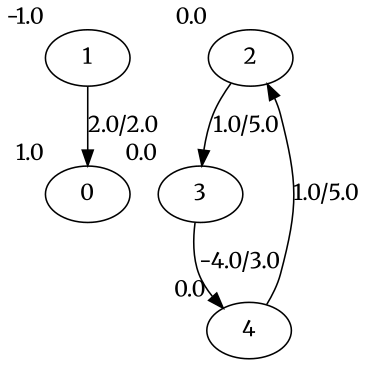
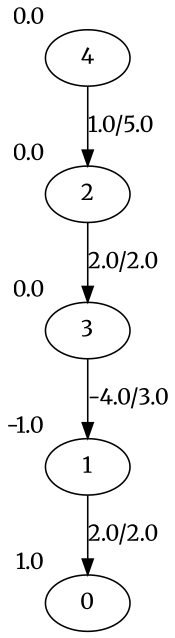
  digraph {
    fontname=Merriweather
    node [fontname=Merriweather xlabel=0.0]
    edge [fontname=Merriweather]
    n1 [label=0 xlabel=1.0]
    n2 [label=1 xlabel=-1.0]
    n3 [label=2]
    n4 [label=3]
    n5 [label=4]
    n2 -> n1 [label="2.0/2.0"]
-   n3 -> n4 [label="1.0/5.0"]
-   n4 -> n5 [label="-4.0/3.0"]
+   n3 -> n4 [label="2.0/2.0"]
+   n4 -> n2 [label="-4.0/3.0"]
    n5 -> n3 [label="1.0/5.0"]
  }
